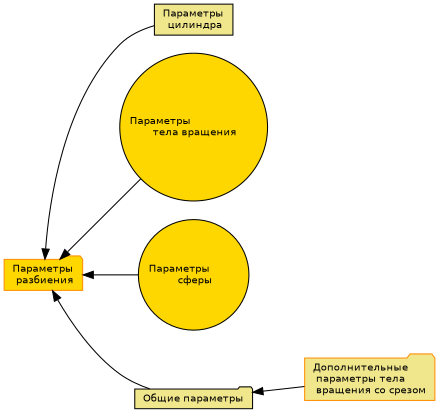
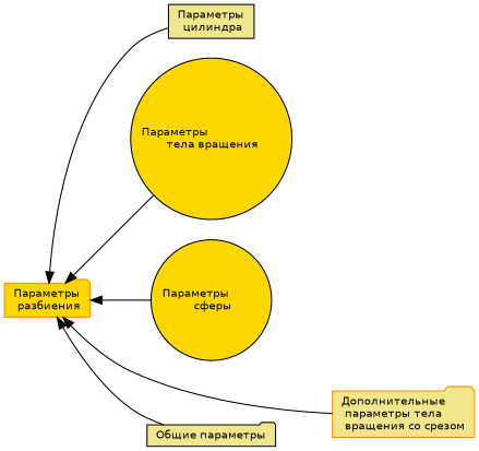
  digraph {
    rankdir=LR
    node [color=black fillcolor=khaki fontname=Helvetica fontsize=10 shape=folder style=filled]
    edge [dir=back fontname=Helvetica fontsize=10 labelfontname=Helvetica labelfontsize=10 shape=plaintext style=solid]
    n1 [height=0.2 label="Параметры\l цилиндра" shape=box width=0.4]
    n2 [fillcolor=gold height=0.2 label="Параметры\l тела вращения" shape=circle width=0.4]
    n3 [fillcolor=gold height=0.2 label="Параметры\l сферы" shape=circle width=0.4]
    n4 [color=darkorange height=0.2 label="Дополнительные\l параметры тела\l вращения со срезом" width=0.4]
    n5 [height=0.2 label="Общие параметры" width=0.4]
    n6 [color=darkorange fillcolor=gold fontcolor=black height=0.2 label="Параметры\l разбиения" width=0.4]
    n6 -> n1
    n6 -> n2
    n6 -> n3
-   n5 -> n4
+   n6 -> n4
    n6 -> n5
  }
